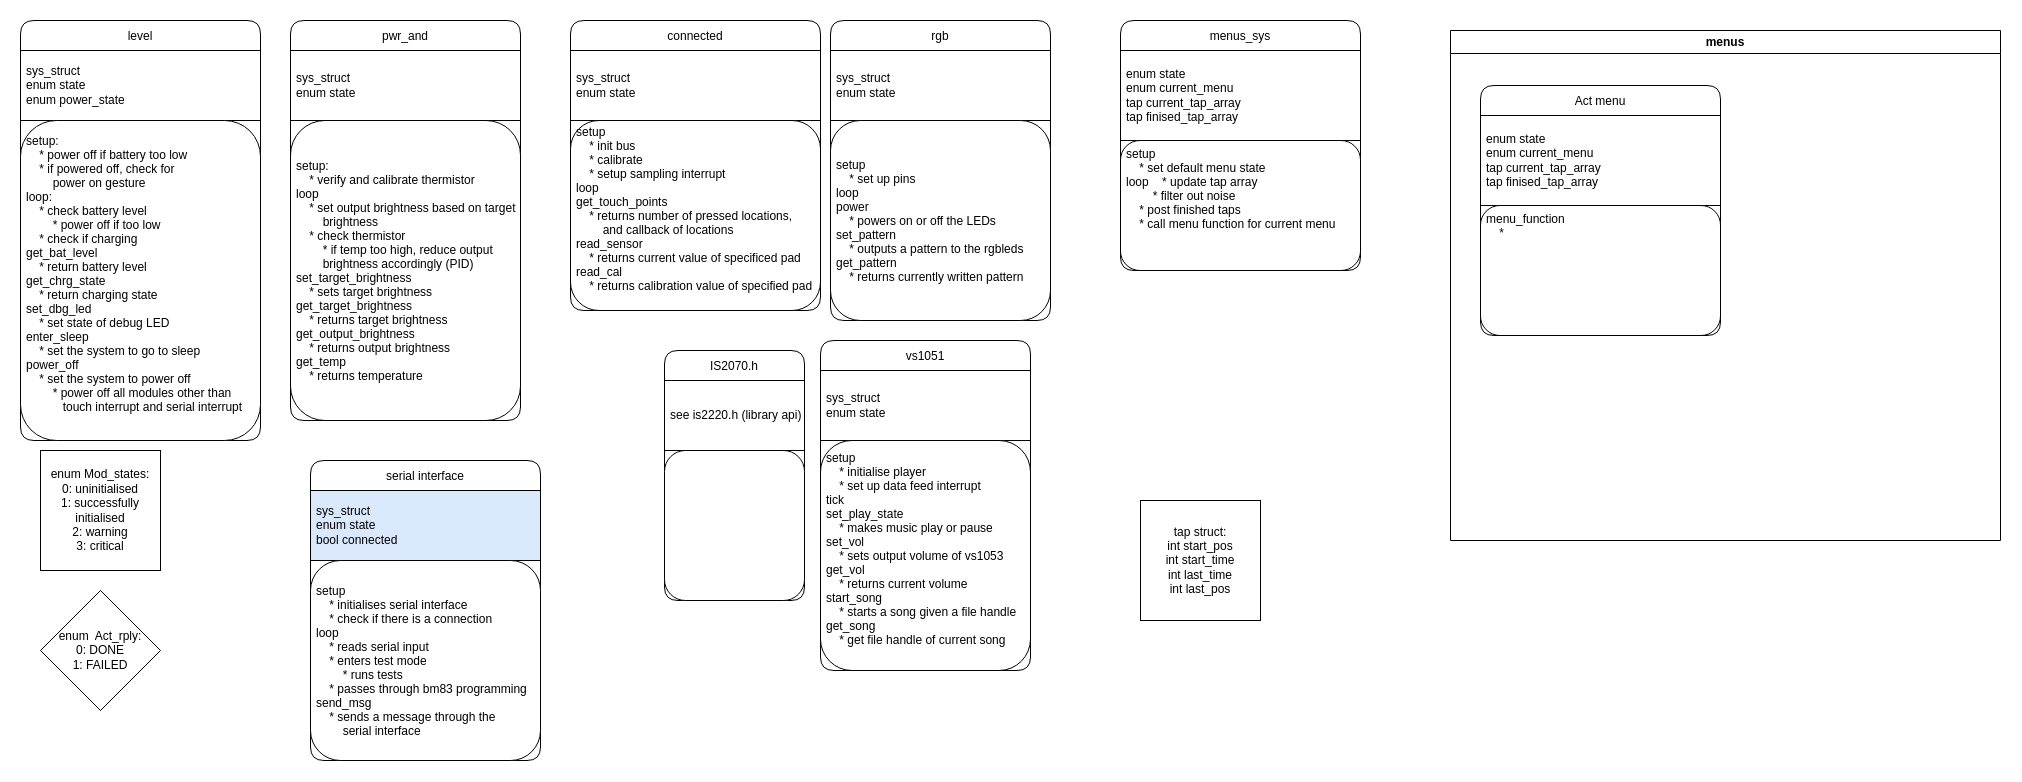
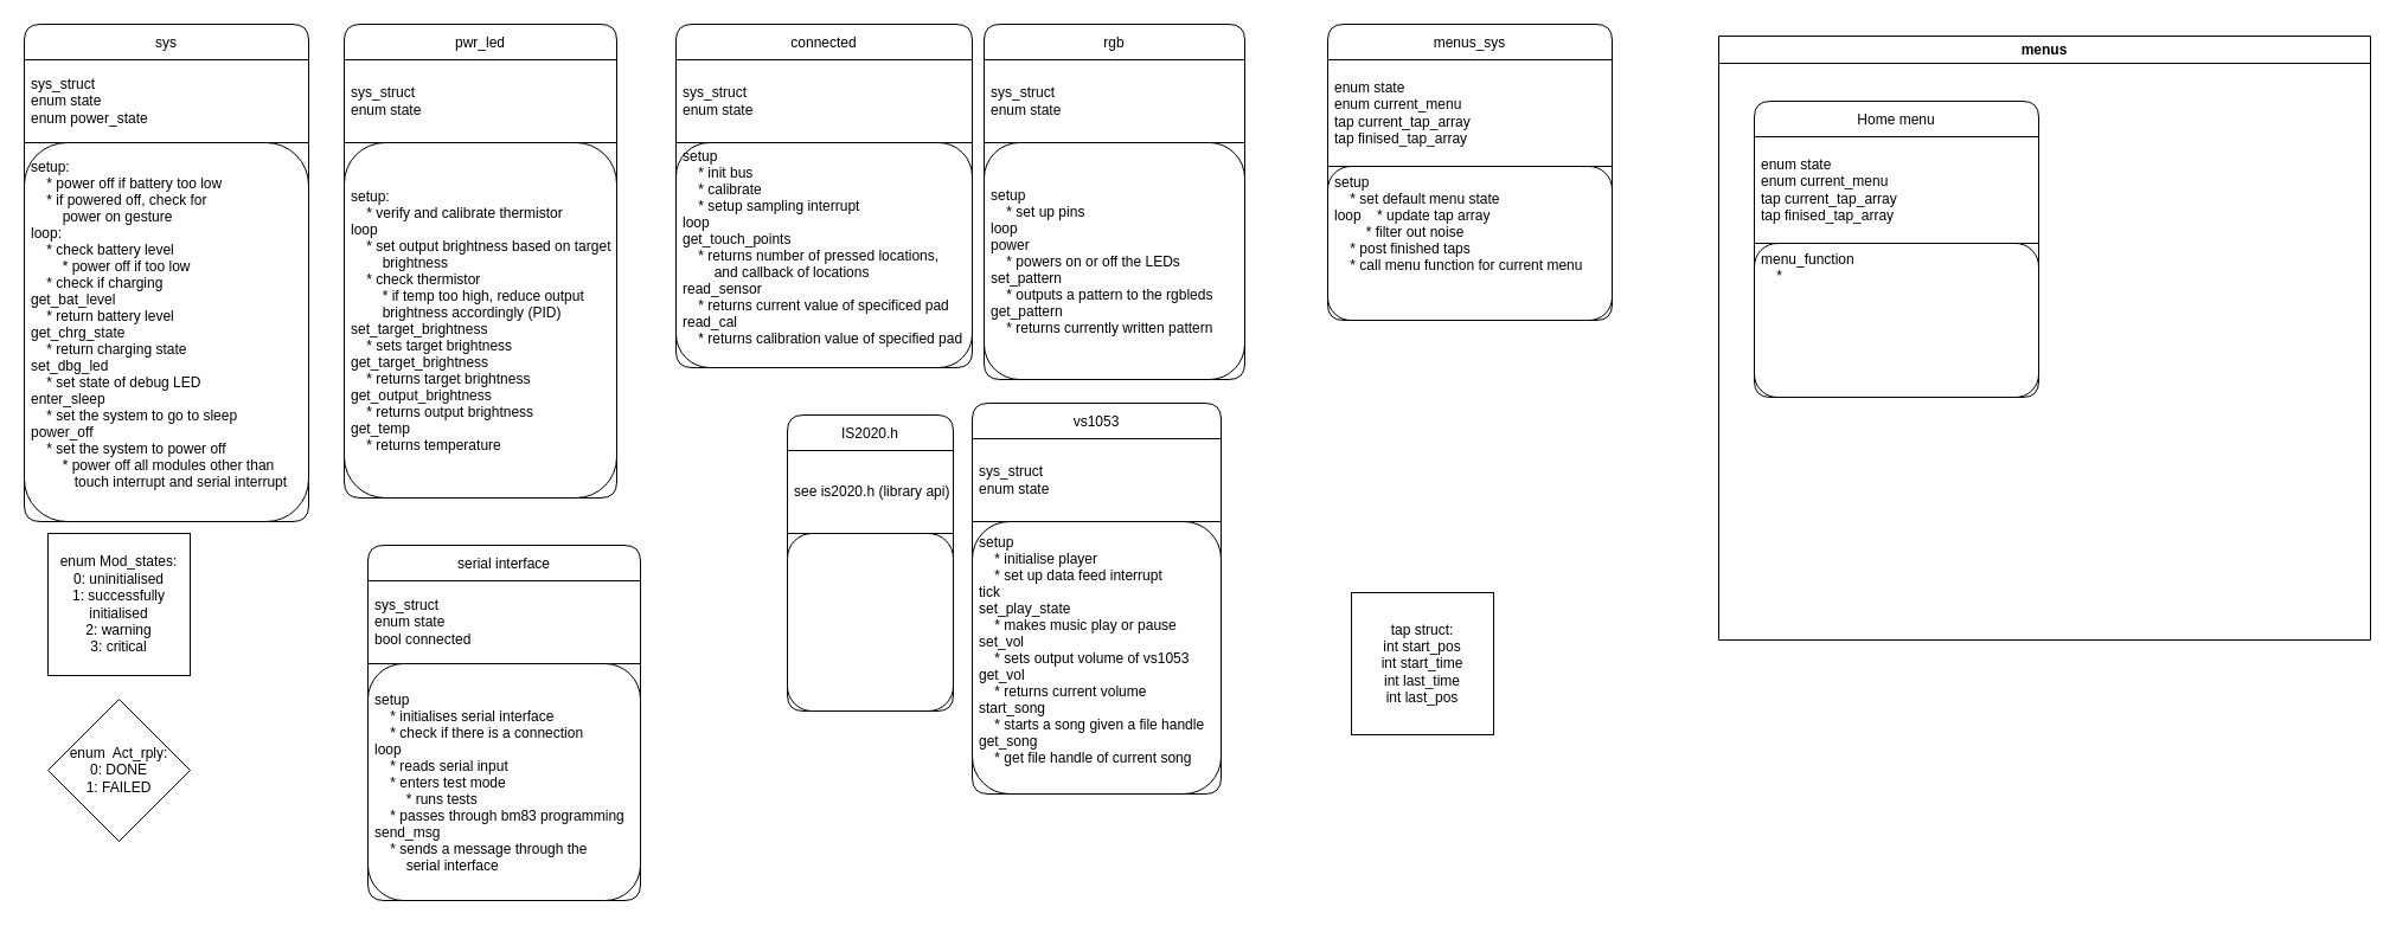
  <mxCell id="0" />
  <mxCell id="1" parent="0" />
- <mxCell id="2" value="IS2070.h" style="swimlane;fontStyle=0;childLayout=stackLayout;horizontal=1;startSize=30;horizontalStack=0;resizeParent=1;resizeParentMax=0;resizeLast=0;collapsible=1;marginBottom=0;rounded=1;swimlaneFillColor=default;" parent="1" vertex="1"><mxGeometry x="664" y="350" width="140" height="250" as="geometry"><mxRectangle x="540" y="170" width="50" height="30" as="alternateBounds" /></mxGeometry></mxCell>
- <mxCell id="3" value="see is2220.h (library api)" style="rounded=0;whiteSpace=wrap;html=1;align=left;spacingLeft=4" parent="2" vertex="1"><mxGeometry y="30" width="140" height="70" as="geometry" /></mxCell>
+ <mxCell id="2" value="IS2020.h" style="swimlane;fontStyle=0;childLayout=stackLayout;horizontal=1;startSize=30;horizontalStack=0;resizeParent=1;resizeParentMax=0;resizeLast=0;collapsible=1;marginBottom=0;rounded=1;swimlaneFillColor=default;" parent="1" vertex="1"><mxGeometry x="664" y="350" width="140" height="250" as="geometry"><mxRectangle x="540" y="170" width="50" height="30" as="alternateBounds" /></mxGeometry></mxCell>
+ <mxCell id="3" value="see is2020.h (library api)" style="rounded=0;whiteSpace=wrap;html=1;align=left;spacingLeft=4" parent="2" vertex="1"><mxGeometry y="30" width="140" height="70" as="geometry" /></mxCell>
  <mxCell id="4" value="" style="text;strokeColor=default;fillColor=default;align=left;verticalAlign=middle;spacingLeft=4;spacingRight=4;overflow=hidden;points=[[0,0.5],[1,0.5]];portConstraint=eastwest;rotatable=0;rounded=1;shadow=0;" parent="2" vertex="1"><mxGeometry y="100" width="140" height="150" as="geometry" /></mxCell>
  <mxCell id="5" value="enum Mod_states:&lt;br&gt;0: uninitialised&lt;br&gt;1: successfully initialised&lt;br&gt;2: warning&lt;br&gt;3: critical" style="rounded=0;whiteSpace=wrap;html=1;" parent="1" vertex="1"><mxGeometry x="40" y="450" width="120" height="120" as="geometry" /></mxCell>
- <mxCell id="6" value="level" style="swimlane;fontStyle=0;childLayout=stackLayout;horizontal=1;startSize=30;horizontalStack=0;resizeParent=1;resizeParentMax=0;resizeLast=0;collapsible=1;marginBottom=0;rounded=1;swimlaneFillColor=default;" parent="1" vertex="1"><mxGeometry x="20" y="20" width="240" height="420" as="geometry"><mxRectangle x="540" y="170" width="50" height="30" as="alternateBounds" /></mxGeometry></mxCell>
+ <mxCell id="6" value="sys" style="swimlane;fontStyle=0;childLayout=stackLayout;horizontal=1;startSize=30;horizontalStack=0;resizeParent=1;resizeParentMax=0;resizeLast=0;collapsible=1;marginBottom=0;rounded=1;swimlaneFillColor=default;" parent="1" vertex="1"><mxGeometry x="20" y="20" width="240" height="420" as="geometry"><mxRectangle x="540" y="170" width="50" height="30" as="alternateBounds" /></mxGeometry></mxCell>
  <mxCell id="7" value="sys_struct&lt;br&gt;enum state&lt;br&gt;enum power_state" style="rounded=0;whiteSpace=wrap;html=1;align=left;spacingLeft=4" parent="6" vertex="1"><mxGeometry y="30" width="240" height="70" as="geometry" /></mxCell>
  <mxCell id="8" value="setup:&#10;    * power off if battery too low&#10;    * if powered off, check for &#10;        power on gesture&#10;loop:&#10;    * check battery level&#10;        * power off if too low&#10;    * check if charging&#10;get_bat_level&#10;    * return battery level&#10;get_chrg_state&#10;    * return charging state&#10;set_dbg_led&#10;    * set state of debug LED&#10;enter_sleep&#10;    * set the system to go to sleep&#10;power_off&#10;    * set the system to power off&#10;        * power off all modules other than &#10;           touch interrupt and serial interrupt&#10;" style="text;strokeColor=default;fillColor=default;align=left;verticalAlign=middle;spacingLeft=4;spacingRight=4;overflow=hidden;points=[[0,0.5],[1,0.5]];portConstraint=eastwest;rotatable=0;rounded=1;shadow=0;" parent="6" vertex="1"><mxGeometry y="100" width="240" height="320" as="geometry" /></mxCell>
- <mxCell id="9" value="pwr_and" style="swimlane;fontStyle=0;childLayout=stackLayout;horizontal=1;startSize=30;horizontalStack=0;resizeParent=1;resizeParentMax=0;resizeLast=0;collapsible=1;marginBottom=0;rounded=1;swimlaneFillColor=default;" parent="1" vertex="1"><mxGeometry x="290" y="20" width="230" height="400" as="geometry"><mxRectangle x="540" y="170" width="50" height="30" as="alternateBounds" /></mxGeometry></mxCell>
+ <mxCell id="9" value="pwr_led" style="swimlane;fontStyle=0;childLayout=stackLayout;horizontal=1;startSize=30;horizontalStack=0;resizeParent=1;resizeParentMax=0;resizeLast=0;collapsible=1;marginBottom=0;rounded=1;swimlaneFillColor=default;" parent="1" vertex="1"><mxGeometry x="290" y="20" width="230" height="400" as="geometry"><mxRectangle x="540" y="170" width="50" height="30" as="alternateBounds" /></mxGeometry></mxCell>
  <mxCell id="10" value="sys_struct&lt;br&gt;enum state" style="rounded=0;whiteSpace=wrap;html=1;align=left;spacingLeft=4" parent="9" vertex="1"><mxGeometry y="30" width="230" height="70" as="geometry" /></mxCell>
  <mxCell id="11" value="setup:&#10;    * verify and calibrate thermistor&#10;loop&#10;    * set output brightness based on target&#10;        brightness&#10;    * check thermistor&#10;        * if temp too high, reduce output &#10;        brightness accordingly (PID)&#10;set_target_brightness&#10;    * sets target brightness&#10;get_target_brightness&#10;    * returns target brightness&#10;get_output_brightness&#10;    * returns output brightness&#10;get_temp&#10;    * returns temperature " style="text;strokeColor=default;fillColor=default;align=left;verticalAlign=middle;spacingLeft=4;spacingRight=4;overflow=hidden;points=[[0,0.5],[1,0.5]];portConstraint=eastwest;rotatable=0;rounded=1;shadow=0;" parent="9" vertex="1"><mxGeometry y="100" width="230" height="300" as="geometry" /></mxCell>
- <mxCell id="12" value="vs1051" style="swimlane;fontStyle=0;childLayout=stackLayout;horizontal=1;startSize=30;horizontalStack=0;resizeParent=1;resizeParentMax=0;resizeLast=0;collapsible=1;marginBottom=0;rounded=1;swimlaneFillColor=default;" parent="1" vertex="1"><mxGeometry x="820" y="340" width="210" height="330" as="geometry"><mxRectangle x="540" y="170" width="50" height="30" as="alternateBounds" /></mxGeometry></mxCell>
+ <mxCell id="12" value="vs1053" style="swimlane;fontStyle=0;childLayout=stackLayout;horizontal=1;startSize=30;horizontalStack=0;resizeParent=1;resizeParentMax=0;resizeLast=0;collapsible=1;marginBottom=0;rounded=1;swimlaneFillColor=default;" parent="1" vertex="1"><mxGeometry x="820" y="340" width="210" height="330" as="geometry"><mxRectangle x="540" y="170" width="50" height="30" as="alternateBounds" /></mxGeometry></mxCell>
  <mxCell id="13" value="sys_struct&lt;br&gt;enum state" style="rounded=0;whiteSpace=wrap;html=1;align=left;spacingLeft=4" parent="12" vertex="1"><mxGeometry y="30" width="210" height="70" as="geometry" /></mxCell>
  <mxCell id="14" value="setup&#10;    * initialise player&#10;    * set up data feed interrupt&#10;tick&#10;set_play_state&#10;    * makes music play or pause&#10;set_vol&#10;    * sets output volume of vs1053&#10;get_vol&#10;    * returns current volume&#10;start_song&#10;    * starts a song given a file handle&#10;get_song&#10;    * get file handle of current song&#10;" style="text;strokeColor=default;fillColor=default;align=left;verticalAlign=middle;spacingLeft=4;spacingRight=4;overflow=hidden;points=[[0,0.5],[1,0.5]];portConstraint=eastwest;rotatable=0;rounded=1;shadow=0;" parent="12" vertex="1"><mxGeometry y="100" width="210" height="230" as="geometry" /></mxCell>
  <mxCell id="15" value="rgb" style="swimlane;fontStyle=0;childLayout=stackLayout;horizontal=1;startSize=30;horizontalStack=0;resizeParent=1;resizeParentMax=0;resizeLast=0;collapsible=1;marginBottom=0;rounded=1;swimlaneFillColor=default;" parent="1" vertex="1"><mxGeometry x="830" y="20" width="220" height="300" as="geometry"><mxRectangle x="540" y="170" width="50" height="30" as="alternateBounds" /></mxGeometry></mxCell>
  <mxCell id="16" value="sys_struct&lt;br&gt;enum state" style="rounded=0;whiteSpace=wrap;html=1;align=left;spacingLeft=4" parent="15" vertex="1"><mxGeometry y="30" width="220" height="70" as="geometry" /></mxCell>
  <mxCell id="17" value="setup&#10;    * set up pins&#10;loop&#10;power&#10;    * powers on or off the LEDs&#10;set_pattern&#10;    * outputs a pattern to the rgbleds&#10;get_pattern&#10;    * returns currently written pattern" style="text;strokeColor=default;fillColor=default;align=left;verticalAlign=middle;spacingLeft=4;spacingRight=4;overflow=hidden;points=[[0,0.5],[1,0.5]];portConstraint=eastwest;rotatable=0;rounded=1;shadow=0;" parent="15" vertex="1"><mxGeometry y="100" width="220" height="200" as="geometry" /></mxCell>
  <mxCell id="18" value="menus_sys" style="swimlane;fontStyle=0;childLayout=stackLayout;horizontal=1;startSize=30;horizontalStack=0;resizeParent=1;resizeParentMax=0;resizeLast=0;collapsible=1;marginBottom=0;rounded=1;swimlaneFillColor=default;" parent="1" vertex="1"><mxGeometry x="1120" y="20" width="240" height="250" as="geometry"><mxRectangle x="540" y="170" width="50" height="30" as="alternateBounds" /></mxGeometry></mxCell>
  <mxCell id="19" value="enum state&lt;br&gt;enum current_menu&lt;br&gt;tap current_tap_array&lt;br&gt;tap finised_tap_array" style="rounded=0;whiteSpace=wrap;html=1;align=left;spacingLeft=4" parent="18" vertex="1"><mxGeometry y="30" width="240" height="90" as="geometry" /></mxCell>
  <mxCell id="20" value="setup&#10;    * set default menu state&#10;loop    * update tap array&#10;        * filter out noise&#10;    * post finished taps&#10;    * call menu function for current menu&#10;" style="text;strokeColor=default;fillColor=default;align=left;verticalAlign=top;spacingLeft=4;spacingRight=4;overflow=hidden;points=[[0,0.5],[1,0.5]];portConstraint=eastwest;rotatable=0;rounded=1;shadow=0;" parent="18" vertex="1"><mxGeometry y="120" width="240" height="130" as="geometry" /></mxCell>
  <mxCell id="21" value="connected" style="swimlane;fontStyle=0;childLayout=stackLayout;horizontal=1;startSize=30;horizontalStack=0;resizeParent=1;resizeParentMax=0;resizeLast=0;collapsible=1;marginBottom=0;rounded=1;swimlaneFillColor=default;" parent="1" vertex="1"><mxGeometry x="570" y="20" width="250" height="290" as="geometry"><mxRectangle x="540" y="170" width="50" height="30" as="alternateBounds" /></mxGeometry></mxCell>
  <mxCell id="22" value="sys_struct&lt;br&gt;enum state" style="rounded=0;whiteSpace=wrap;html=1;align=left;spacingLeft=4" parent="21" vertex="1"><mxGeometry y="30" width="250" height="70" as="geometry" /></mxCell>
  <mxCell id="23" value="setup&#10;    * init bus&#10;    * calibrate&#10;    * setup sampling interrupt&#10;loop&#10;get_touch_points&#10;    * returns number of pressed locations, &#10;        and callback of locations&#10;read_sensor&#10;    * returns current value of specificed pad&#10;read_cal&#10;    * returns calibration value of specified pad&#10;" style="text;strokeColor=default;fillColor=default;align=left;verticalAlign=middle;spacingLeft=4;spacingRight=4;overflow=hidden;points=[[0,0.5],[1,0.5]];portConstraint=eastwest;rotatable=0;rounded=1;shadow=0;" parent="21" vertex="1"><mxGeometry y="100" width="250" height="190" as="geometry" /></mxCell>
  <mxCell id="24" value="serial interface" style="swimlane;fontStyle=0;childLayout=stackLayout;horizontal=1;startSize=30;horizontalStack=0;resizeParent=1;resizeParentMax=0;resizeLast=0;collapsible=1;marginBottom=0;rounded=1;swimlaneFillColor=default;" parent="1" vertex="1"><mxGeometry x="310" y="460" width="230" height="300" as="geometry"><mxRectangle x="540" y="170" width="50" height="30" as="alternateBounds" /></mxGeometry></mxCell>
- <mxCell id="25" value="sys_struct&lt;br&gt;enum state&lt;br&gt;bool connected" style="rounded=0;whiteSpace=wrap;html=1;align=left;spacingLeft=4;fillColor=#dae8fc;" parent="24" vertex="1"><mxGeometry y="30" width="230" height="70" as="geometry" /></mxCell>
+ <mxCell id="25" value="sys_struct&lt;br&gt;enum state&lt;br&gt;bool connected" style="rounded=0;whiteSpace=wrap;html=1;align=left;spacingLeft=4" parent="24" vertex="1"><mxGeometry y="30" width="230" height="70" as="geometry" /></mxCell>
  <mxCell id="26" value="setup&#10;    * initialises serial interface&#10;    * check if there is a connection&#10;loop&#10;    * reads serial input&#10;    * enters test mode&#10;        * runs tests&#10;    * passes through bm83 programming&#10;send_msg&#10;    * sends a message through the &#10;        serial interface" style="text;strokeColor=default;fillColor=default;align=left;verticalAlign=middle;spacingLeft=4;spacingRight=4;overflow=hidden;points=[[0,0.5],[1,0.5]];portConstraint=eastwest;rotatable=0;rounded=1;shadow=0;" parent="24" vertex="1"><mxGeometry y="100" width="230" height="200" as="geometry" /></mxCell>
  <mxCell id="27" value="enum&amp;nbsp; Act_rply:&lt;br&gt;0: DONE&lt;br&gt;1: FAILED" style="rhombus;whiteSpace=wrap;html=1;" parent="1" vertex="1"><mxGeometry x="40" y="590" width="120" height="120" as="geometry" /></mxCell>
  <mxCell id="28" value="&lt;span style=&quot;text-align: left&quot;&gt;tap struct:&lt;/span&gt;&lt;br style=&quot;text-align: left&quot;&gt;&lt;span style=&quot;text-align: left&quot;&gt;int start_pos&lt;/span&gt;&lt;br style=&quot;text-align: left&quot;&gt;&lt;span style=&quot;text-align: left&quot;&gt;int start_time&lt;/span&gt;&lt;br style=&quot;text-align: left&quot;&gt;&lt;span style=&quot;text-align: left&quot;&gt;int last_time&lt;/span&gt;&lt;br style=&quot;text-align: left&quot;&gt;&lt;span style=&quot;text-align: left&quot;&gt;int last_pos&lt;/span&gt;" style="rounded=0;whiteSpace=wrap;html=1;" parent="1" vertex="1"><mxGeometry x="1140" y="500" width="120" height="120" as="geometry" /></mxCell>
  <mxCell id="29" value="menus" style="swimlane;whiteSpace=wrap;html=1;" parent="1" vertex="1"><mxGeometry x="1450" y="30" width="550" height="510" as="geometry" /></mxCell>
- <mxCell id="30" value="Act menu" style="swimlane;fontStyle=0;childLayout=stackLayout;horizontal=1;startSize=30;horizontalStack=0;resizeParent=1;resizeParentMax=0;resizeLast=0;collapsible=1;marginBottom=0;rounded=1;swimlaneFillColor=default;" parent="29" vertex="1"><mxGeometry x="30" y="55" width="240" height="250" as="geometry"><mxRectangle x="540" y="170" width="50" height="30" as="alternateBounds" /></mxGeometry></mxCell>
+ <mxCell id="30" value="Home menu" style="swimlane;fontStyle=0;childLayout=stackLayout;horizontal=1;startSize=30;horizontalStack=0;resizeParent=1;resizeParentMax=0;resizeLast=0;collapsible=1;marginBottom=0;rounded=1;swimlaneFillColor=default;" parent="29" vertex="1"><mxGeometry x="30" y="55" width="240" height="250" as="geometry"><mxRectangle x="540" y="170" width="50" height="30" as="alternateBounds" /></mxGeometry></mxCell>
  <mxCell id="31" value="enum state&lt;br&gt;enum current_menu&lt;br&gt;tap current_tap_array&lt;br&gt;tap finised_tap_array" style="rounded=0;whiteSpace=wrap;html=1;align=left;spacingLeft=4" parent="30" vertex="1"><mxGeometry y="30" width="240" height="90" as="geometry" /></mxCell>
  <mxCell id="32" value="menu_function&#10;    * " style="text;strokeColor=default;fillColor=default;align=left;verticalAlign=top;spacingLeft=4;spacingRight=4;overflow=hidden;points=[[0,0.5],[1,0.5]];portConstraint=eastwest;rotatable=0;rounded=1;shadow=0;" parent="30" vertex="1"><mxGeometry y="120" width="240" height="130" as="geometry" /></mxCell>
